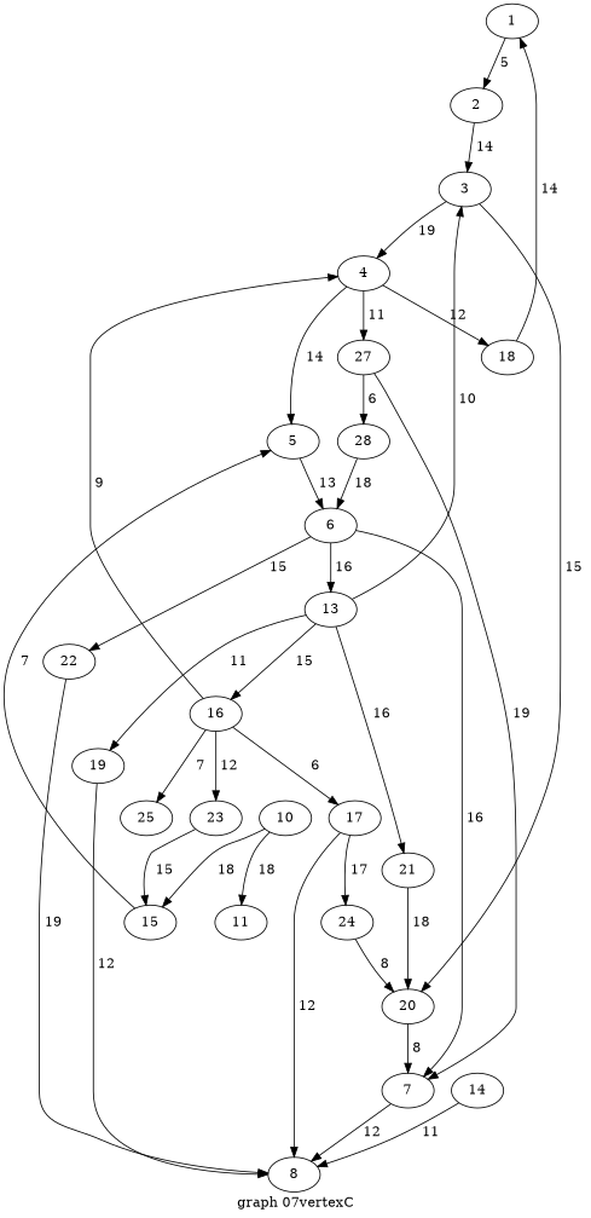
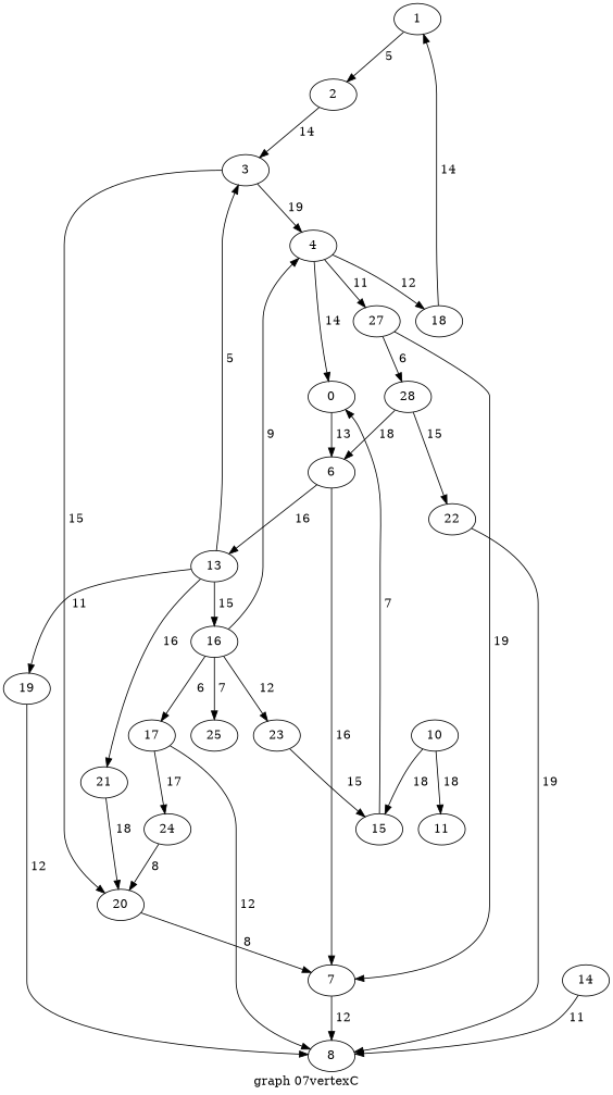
  digraph {
    label="graph 07vertexC"
    rankdir=TB
    1
    2
    3
    4
    20
-   5
+   5 [label=0]
    18
    27
    7
    6
    28
    13
    22
    8
    16
    19
    21
    10
    11
    15
    14
    17
    23
    25
    24
    1 -> 2 [label=" 5 "]
    2 -> 3 [label=" 14 "]
    3 -> 4 [label=" 19 "]
    3 -> 20 [label=" 15 "]
    4 -> 5 [label=" 14 "]
    4 -> 18 [label=" 12 "]
    4 -> 27 [label=" 11 "]
    20 -> 7 [label=" 8 "]
    5 -> 6 [label=" 13 "]
    18 -> 1 [label=" 14 "]
    27 -> 7 [label=" 19 "]
    27 -> 28 [label=" 6 "]
    7 -> 8 [label=" 12 "]
    6 -> 7 [label=" 16 "]
    6 -> 13 [label=" 16 "]
-   6 -> 22 [label=" 15 "]
+   28 -> 22 [label=" 15 "]
    28 -> 6 [label=" 18 "]
-   13 -> 3 [label=" 10 "]
+   13 -> 3 [label=" 5 "]
    13 -> 16 [label=" 15 "]
    13 -> 19 [label=" 11 "]
    13 -> 21 [label=" 16 "]
    22 -> 8 [label=" 19 "]
    16 -> 4 [label=" 9 "]
    16 -> 17 [label=" 6 "]
    16 -> 23 [label=" 12 "]
    16 -> 25 [label=" 7 "]
    19 -> 8 [label=" 12 "]
    21 -> 20 [label=" 18 "]
    10 -> 11 [label=" 18 "]
    10 -> 15 [label=" 18 "]
    15 -> 5 [label=" 7 "]
    14 -> 8 [label=" 11 "]
    17 -> 8 [label=" 12 "]
    17 -> 24 [label=" 17 "]
    23 -> 15 [label=" 15 "]
    24 -> 20 [label=" 8 "]
  }
